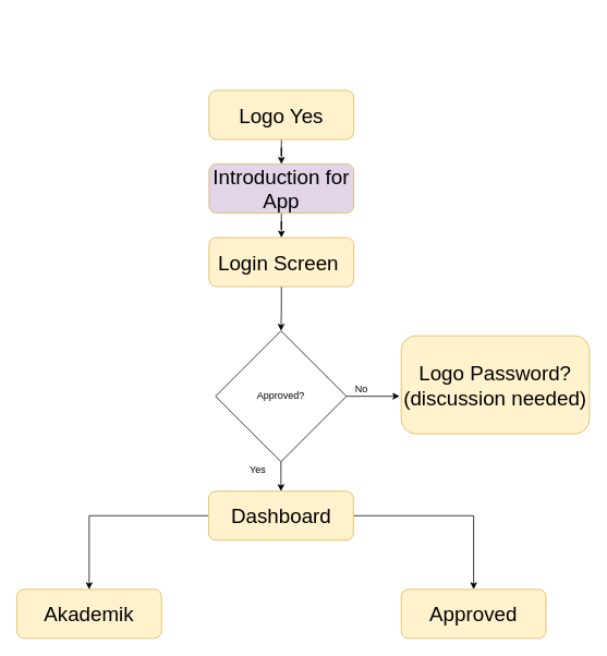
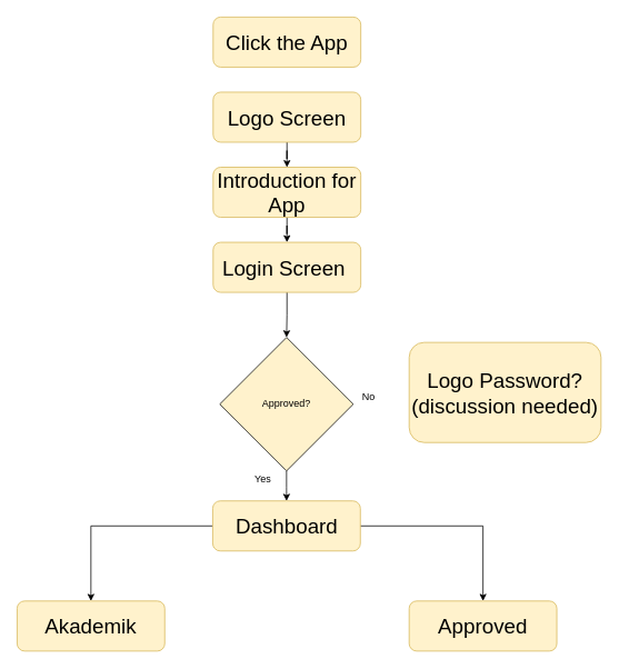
  <mxCell id="0" />
  <mxCell id="1" parent="0" />
+ <mxCell id="2" value="&lt;font style=&quot;font-size: 25px&quot;&gt;Click the App&lt;/font&gt;" style="rounded=1;whiteSpace=wrap;html=1;fillColor=#fff2cc;strokeColor=#d6b656;" vertex="1" parent="1"><mxGeometry x="255" y="20" width="177" height="60" as="geometry" /></mxCell>
  <mxCell id="3" style="edgeStyle=orthogonalEdgeStyle;rounded=0;orthogonalLoop=1;jettySize=auto;html=1;" edge="1" parent="1" source="4" target="6"><mxGeometry relative="1" as="geometry" /></mxCell>
- <mxCell id="4" value="&lt;span style=&quot;font-size: 25px&quot;&gt;Introduction for App&lt;/span&gt;" style="rounded=1;whiteSpace=wrap;html=1;fillColor=#e1d5e7;strokeColor=#d6b656;" vertex="1" parent="1"><mxGeometry x="255" y="200" width="177" height="60" as="geometry" /></mxCell>
+ <mxCell id="4" value="&lt;span style=&quot;font-size: 25px&quot;&gt;Introduction for App&lt;/span&gt;" style="rounded=1;whiteSpace=wrap;html=1;fillColor=#fff2cc;strokeColor=#d6b656;" vertex="1" parent="1"><mxGeometry x="255" y="200" width="177" height="60" as="geometry" /></mxCell>
  <mxCell id="5" style="edgeStyle=orthogonalEdgeStyle;rounded=0;orthogonalLoop=1;jettySize=auto;html=1;" edge="1" parent="1" source="6" target="11"><mxGeometry relative="1" as="geometry" /></mxCell>
  <mxCell id="6" value="&lt;span style=&quot;font-size: 25px&quot;&gt;Login Screen&amp;nbsp;&lt;/span&gt;&lt;span style=&quot;color: rgba(0 , 0 , 0 , 0) ; font-family: monospace ; font-size: 0px ; white-space: nowrap&quot;&gt;%3CmxGraphModel%3E%3Croot%3E%3CmxCell%20id%3D%220%22%2F%3E%3CmxCell%20id%3D%221%22%20parent%3D%220%22%2F%3E%3CmxCell%20id%3D%222%22%20value%3D%22%26lt%3Bfont%20style%3D%26quot%3Bfont-size%3A%2025px%26quot%3B%26gt%3BClick%20the%20App%26lt%3B%2Ffont%26gt%3B%22%20style%3D%22rounded%3D1%3BwhiteSpace%3Dwrap%3Bhtml%3D1%3BfillColor%3D%23fff2cc%3BstrokeColor%3D%23d6b656%3B%22%20vertex%3D%221%22%20parent%3D%221%22%3E%3CmxGeometry%20x%3D%22325%22%20y%3D%2240%22%20width%3D%22177%22%20height%3D%2260%22%20as%3D%22geometry%22%2F%3E%3C%2FmxCell%3E%3C%2Froot%3E%3C%2FmxGraphModel%3E ss&lt;/span&gt;" style="rounded=1;whiteSpace=wrap;html=1;fillColor=#fff2cc;strokeColor=#d6b656;" vertex="1" parent="1"><mxGeometry x="255" y="290" width="177" height="60" as="geometry" /></mxCell>
  <mxCell id="7" style="edgeStyle=orthogonalEdgeStyle;rounded=0;orthogonalLoop=1;jettySize=auto;html=1;entryX=0.5;entryY=0;entryDx=0;entryDy=0;" edge="1" parent="1" source="8" target="4"><mxGeometry relative="1" as="geometry" /></mxCell>
- <mxCell id="8" value="&lt;span style=&quot;font-size: 25px&quot;&gt;Logo Yes&lt;/span&gt;" style="rounded=1;whiteSpace=wrap;html=1;fillColor=#fff2cc;strokeColor=#d6b656;" vertex="1" parent="1"><mxGeometry x="255" y="110" width="177" height="60" as="geometry" /></mxCell>
- <mxCell id="9" style="edgeStyle=orthogonalEdgeStyle;rounded=0;orthogonalLoop=1;jettySize=auto;html=1;entryX=-0.009;entryY=0.616;entryDx=0;entryDy=0;entryPerimeter=0;" edge="1" parent="1" source="11" target="12"><mxGeometry relative="1" as="geometry" /></mxCell>
+ <mxCell id="8" value="&lt;span style=&quot;font-size: 25px&quot;&gt;Logo Screen&lt;/span&gt;" style="rounded=1;whiteSpace=wrap;html=1;fillColor=#fff2cc;strokeColor=#d6b656;" vertex="1" parent="1"><mxGeometry x="255" y="110" width="177" height="60" as="geometry" /></mxCell>
  <mxCell id="10" style="edgeStyle=orthogonalEdgeStyle;rounded=0;orthogonalLoop=1;jettySize=auto;html=1;" edge="1" parent="1" source="11"><mxGeometry relative="1" as="geometry"><mxPoint x="343" y="600" as="targetPoint" /></mxGeometry></mxCell>
- <mxCell id="11" value="Approved?" style="rhombus;whiteSpace=wrap;html=1;" vertex="1" parent="1"><mxGeometry x="263" y="404" width="160" height="160" as="geometry" /></mxCell>
+ <mxCell id="11" value="Approved?" style="rhombus;whiteSpace=wrap;html=1;fillColor=#fff2cc;" vertex="1" parent="1"><mxGeometry x="263" y="404" width="160" height="160" as="geometry" /></mxCell>
  <mxCell id="12" value="&lt;span style=&quot;font-size: 25px&quot;&gt;Logo Password? (discussion needed)&lt;/span&gt;" style="rounded=1;whiteSpace=wrap;html=1;fillColor=#fff2cc;strokeColor=#d6b656;" vertex="1" parent="1"><mxGeometry x="490" y="410" width="230" height="120" as="geometry" /></mxCell>
  <mxCell id="13" style="edgeStyle=orthogonalEdgeStyle;rounded=0;orthogonalLoop=1;jettySize=auto;html=1;" edge="1" parent="1" source="15" target="16"><mxGeometry relative="1" as="geometry" /></mxCell>
  <mxCell id="14" style="edgeStyle=orthogonalEdgeStyle;rounded=0;orthogonalLoop=1;jettySize=auto;html=1;" edge="1" parent="1" source="15" target="17"><mxGeometry relative="1" as="geometry" /></mxCell>
  <mxCell id="15" value="&lt;font style=&quot;font-size: 25px&quot;&gt;Dashboard&lt;/font&gt;&lt;span style=&quot;color: rgba(0 , 0 , 0 , 0) ; font-family: monospace ; font-size: 0px ; white-space: nowrap&quot;&gt;%3CmxGraphModel%3E%3Croot%3E%3CmxCell%20id%3D%220%22%2F%3E%3CmxCell%20id%3D%221%22%20parent%3D%220%22%2F%3E%3CmxCell%20id%3D%222%22%20value%3D%22%26lt%3Bfont%20style%3D%26quot%3Bfont-size%3A%2025px%26quot%3B%26gt%3BClick%20the%20App%26lt%3B%2Ffont%26gt%3B%22%20style%3D%22rounded%3D1%3BwhiteSpace%3Dwrap%3Bhtml%3D1%3BfillColor%3D%23fff2cc%3BstrokeColor%3D%23d6b656%3B%22%20vertex%3D%221%22%20parent%3D%221%22%3E%3CmxGeometry%20x%3D%22325%22%20y%3D%2240%22%20width%3D%22177%22%20height%3D%2260%22%20as%3D%22geometry%22%2F%3E%3C%2FmxCell%3E%3C%2Froot%3E%3C%2FmxGraphModel%3E&lt;/span&gt;" style="rounded=1;whiteSpace=wrap;html=1;fillColor=#fff2cc;strokeColor=#d6b656;" vertex="1" parent="1"><mxGeometry x="254.5" y="600" width="177" height="60" as="geometry" /></mxCell>
  <mxCell id="16" value="&lt;font style=&quot;font-size: 25px&quot;&gt;Akademik&lt;/font&gt;&lt;span style=&quot;color: rgba(0 , 0 , 0 , 0) ; font-family: monospace ; font-size: 0px ; white-space: nowrap&quot;&gt;%3CmxGraphModel%3E%3Croot%3E%3CmxCell%20id%3D%220%22%2F%3E%3CmxCell%20id%3D%221%22%20parent%3D%220%22%2F%3E%3CmxCell%20id%3D%222%22%20value%3D%22%26lt%3Bfont%20style%3D%26quot%3Bfont-size%3A%2025px%26quot%3B%26gt%3BClick%20the%20App%26lt%3B%2Ffont%26gt%3B%22%20style%3D%22rounded%3D1%3BwhiteSpace%3Dwrap%3Bhtml%3D1%3BfillColor%3D%23fff2cc%3BstrokeColor%3D%23d6b656%3B%22%20vertex%3D%221%22%20parent%3D%221%22%3E%3CmxGeometry%20x%3D%22325%22%20y%3D%2240%22%20width%3D%22177%22%20height%3D%2260%22%20as%3D%22geometry%22%2F%3E%3C%2FmxCell%3E%3C%2Froot%3E%3C%2FmxGraphModel%3E&lt;/span&gt;" style="rounded=1;whiteSpace=wrap;html=1;fillColor=#fff2cc;strokeColor=#d6b656;" vertex="1" parent="1"><mxGeometry x="20" y="720" width="177" height="60" as="geometry" /></mxCell>
  <mxCell id="17" value="&lt;font style=&quot;font-size: 25px&quot;&gt;Approved&lt;/font&gt;" style="rounded=1;whiteSpace=wrap;html=1;fillColor=#fff2cc;strokeColor=#d6b656;" vertex="1" parent="1"><mxGeometry x="490" y="720" width="177" height="60" as="geometry" /></mxCell>
  <mxCell id="18" value="No" style="text;html=1;resizable=0;points=[];autosize=1;align=left;verticalAlign=top;spacingTop=-4;" vertex="1" parent="1"><mxGeometry x="431.5" y="465" width="30" height="10" as="geometry" /></mxCell>
  <mxCell id="19" value="Yes" style="text;html=1;resizable=0;points=[];autosize=1;align=left;verticalAlign=top;spacingTop=-4;" vertex="1" parent="1"><mxGeometry x="303" y="564" width="40" height="10" as="geometry" /></mxCell>
